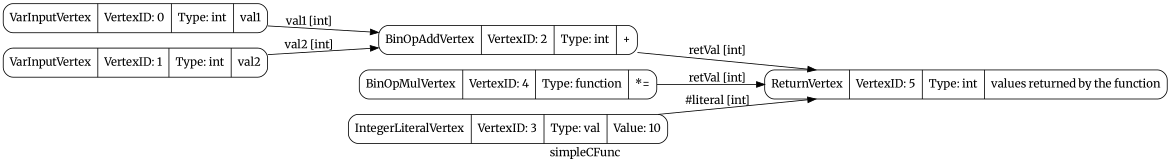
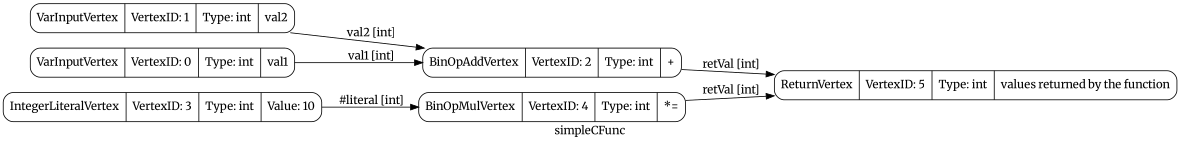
  digraph {
    fontname=Merriweather
    label=simpleCFunc
    rankdir=LR
    node [fontname=Merriweather shape=Mrecord]
    edge [fontname=Merriweather]
    n1 [label="{ VarInputVertex|VertexID: 0|Type: int|val1}" rank=source]
    n2 [label="{ BinOpAddVertex|VertexID: 2|Type: int|+}"]
    n3 [label="{ ReturnVertex|VertexID: 5|Type: int|values returned by the function}"]
    n4 [label="{ VarInputVertex|VertexID: 1|Type: int|val2}" rank=source]
-   n5 [label="{ BinOpMulVertex|VertexID: 4|Type: function|*=}"]
-   n6 [label="{ IntegerLiteralVertex|VertexID: 3|Type: val|Value: 10}"]
+   n5 [label="{ BinOpMulVertex|VertexID: 4|Type: int|*=}"]
+   n6 [label="{ IntegerLiteralVertex|VertexID: 3|Type: int|Value: 10}"]
    n1 -> n2 [label=" val1 \[int\]"]
    n2 -> n3 [label=" retVal \[int\]"]
    n4 -> n2 [label=" val2 \[int\]"]
    n5 -> n3 [label=" retVal \[int\]"]
-   n6 -> n3 [label=" #literal \[int\]"]
+   n6 -> n5 [label=" #literal \[int\]"]
  }
